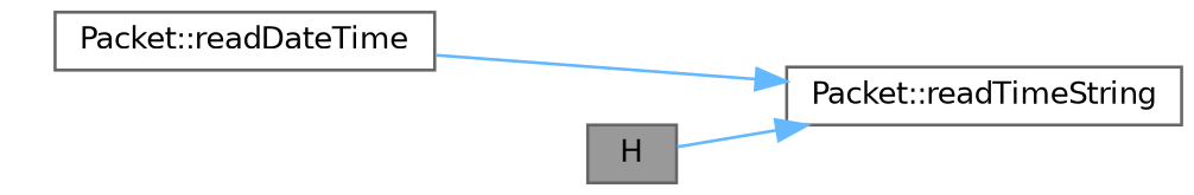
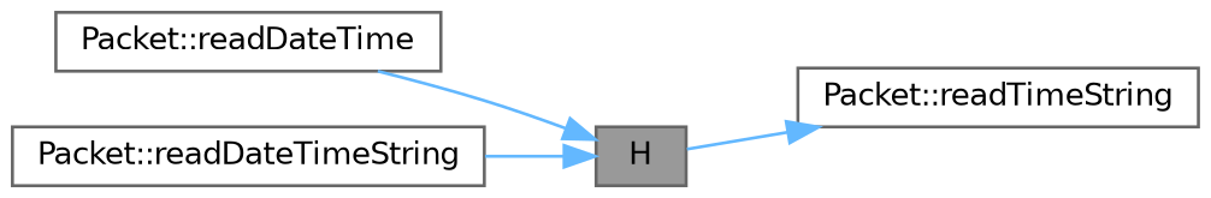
  digraph {
    rankdir=RL
    node [color=grey40 fillcolor=white fontname=Helvetica fontsize=10 shape=box style=filled]
    edge [color=steelblue1 dir=back fontname=Helvetica fontsize=10 labelfontname=Helvetica labelfontsize=10 style=solid]
    n1 [color=gray40 fillcolor=grey60 fontcolor=black height=0.2 label=H width=0.4]
    n2 [height=0.2 label="Packet::readDateTime" width=0.4]
+   n3 [height=0.2 label="Packet::readDateTimeString" width=0.4]
    n4 [height=0.2 label="Packet::readTimeString" width=0.4]
-   n4 -> n2
+   n1 -> n2
+   n1 -> n3
    n4 -> n1
  }
